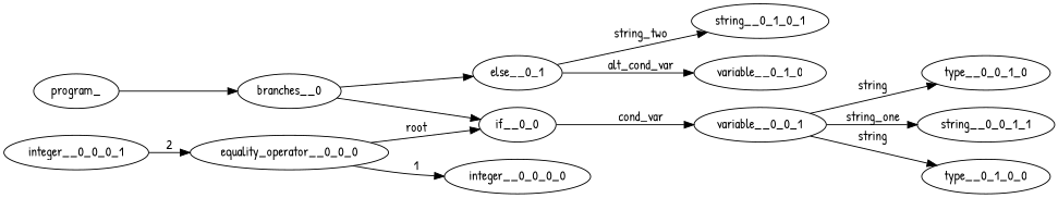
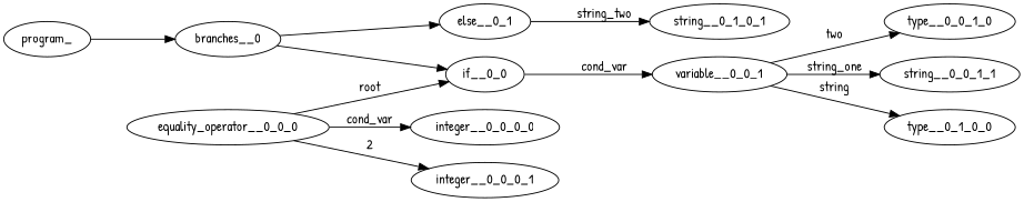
  digraph {
    fontname="Patrick Hand"
    rankdir=LR
    node [fontname="Patrick Hand"]
    edge [fontname="Patrick Hand"]
    program_
    branches__0
    if__0_0
    else__0_1
    variable__0_0_1
-   variable__0_1_0
    string__0_1_0_1
    equality_operator__0_0_0
    integer__0_0_0_0
    integer__0_0_0_1
    type__0_0_1_0
    string__0_0_1_1
    type__0_1_0_0
    program_ -> branches__0
    branches__0 -> if__0_0
    branches__0 -> else__0_1
    if__0_0 -> variable__0_0_1 [label=cond_var]
-   else__0_1 -> variable__0_1_0 [label=alt_cond_var]
    else__0_1 -> string__0_1_0_1 [label=string_two]
-   variable__0_0_1 -> type__0_0_1_0 [label=string]
+   variable__0_0_1 -> type__0_0_1_0 [label=two]
    variable__0_0_1 -> string__0_0_1_1 [label=string_one]
    variable__0_0_1 -> type__0_1_0_0 [label=string]
    equality_operator__0_0_0 -> if__0_0 [label=root]
-   equality_operator__0_0_0 -> integer__0_0_0_0 [label=1]
-   integer__0_0_0_1 -> equality_operator__0_0_0 [label=2]
+   equality_operator__0_0_0 -> integer__0_0_0_0 [label=cond_var]
+   equality_operator__0_0_0 -> integer__0_0_0_1 [label=2]
  }
